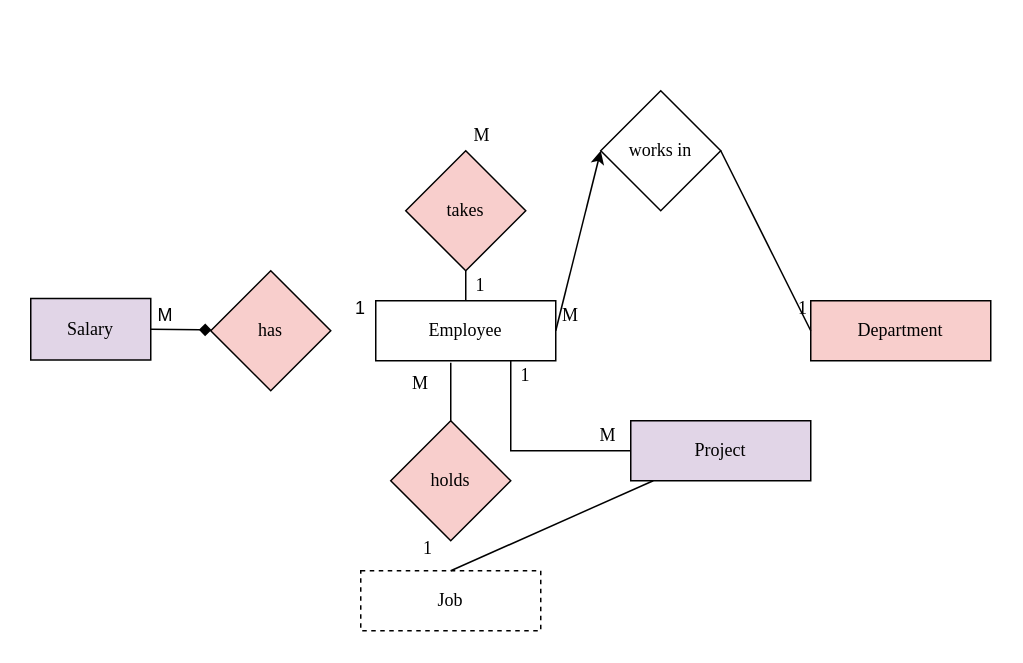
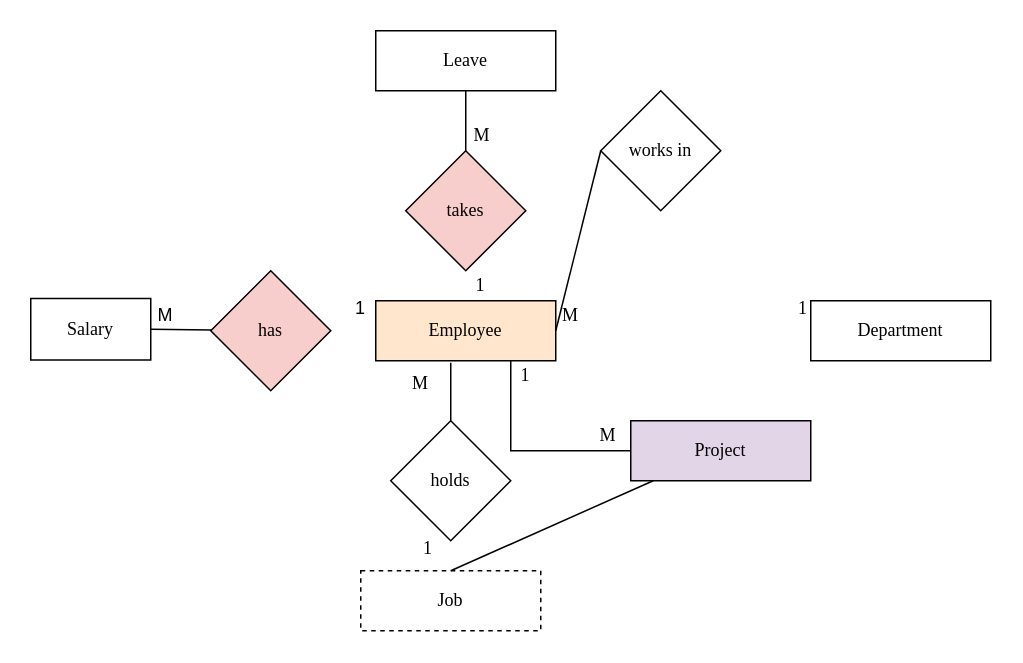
  <mxCell id="0" />
  <mxCell id="1" parent="0" />
- <mxCell id="2" value="Employee" style="rounded=0;whiteSpace=wrap;html=1;fontFamily=Times New Roman;fontStyle=0" parent="1" vertex="1"><mxGeometry x="250" y="200" width="120" height="40" as="geometry" /></mxCell>
- <mxCell id="3" value="Department" style="rounded=0;whiteSpace=wrap;html=1;fontFamily=Times New Roman;fontStyle=0;fillColor=#f8cecc;" parent="1" vertex="1"><mxGeometry x="540" y="200" width="120" height="40" as="geometry" /></mxCell>
+ <mxCell id="2" value="Employee" style="rounded=0;whiteSpace=wrap;html=1;fontFamily=Times New Roman;fontStyle=0;fillColor=#ffe6cc;" parent="1" vertex="1"><mxGeometry x="250" y="200" width="120" height="40" as="geometry" /></mxCell>
+ <mxCell id="3" value="Department" style="rounded=0;whiteSpace=wrap;html=1;fontFamily=Times New Roman;fontStyle=0" parent="1" vertex="1"><mxGeometry x="540" y="200" width="120" height="40" as="geometry" /></mxCell>
  <mxCell id="4" value="Job" style="rounded=0;whiteSpace=wrap;html=1;fontFamily=Times New Roman;fontStyle=0;dashed=1;" parent="1" vertex="1"><mxGeometry x="240" y="380" width="120" height="40" as="geometry" /></mxCell>
+ <mxCell id="5" value="&lt;span&gt;&lt;font&gt;Leave&lt;/font&gt;&lt;/span&gt;" style="rounded=0;whiteSpace=wrap;html=1;fontFamily=Times New Roman;fontStyle=0" parent="1" vertex="1"><mxGeometry x="250" y="20" width="120" height="40" as="geometry" /></mxCell>
  <mxCell id="6" value="works in" style="rhombus;whiteSpace=wrap;html=1;fontFamily=Times New Roman;fontStyle=0" parent="1" vertex="1"><mxGeometry x="400" y="60" width="80" height="80" as="geometry" /></mxCell>
- <mxCell id="7" value="holds" style="rhombus;whiteSpace=wrap;html=1;fontFamily=Times New Roman;fontStyle=0;fillColor=#f8cecc;" parent="1" vertex="1"><mxGeometry x="260" y="280" width="80" height="80" as="geometry" /></mxCell>
+ <mxCell id="7" value="holds" style="rhombus;whiteSpace=wrap;html=1;fontFamily=Times New Roman;fontStyle=0" parent="1" vertex="1"><mxGeometry x="260" y="280" width="80" height="80" as="geometry" /></mxCell>
  <mxCell id="8" value="takes" style="rhombus;whiteSpace=wrap;html=1;fontFamily=Times New Roman;fontStyle=0;fillColor=#f8cecc;" parent="1" vertex="1"><mxGeometry x="270" y="100" width="80" height="80" as="geometry" /></mxCell>
- <mxCell id="9" value="" style="endArrow=classic;html=1;rounded=0;exitX=1;exitY=0.5;exitDx=0;exitDy=0;entryX=0;entryY=0.5;entryDx=0;entryDy=0;fontFamily=Times New Roman;fontStyle=0;" parent="1" source="2" target="6" edge="1"><mxGeometry width="50" height="50" relative="1" as="geometry"><mxPoint x="450" y="300" as="sourcePoint" /><mxPoint x="500" y="250" as="targetPoint" /></mxGeometry></mxCell>
+ <mxCell id="9" value="" style="endArrow=none;html=1;rounded=0;exitX=1;exitY=0.5;exitDx=0;exitDy=0;entryX=0;entryY=0.5;entryDx=0;entryDy=0;fontFamily=Times New Roman;fontStyle=0" parent="1" source="2" target="6" edge="1"><mxGeometry width="50" height="50" relative="1" as="geometry"><mxPoint x="450" y="300" as="sourcePoint" /><mxPoint x="500" y="250" as="targetPoint" /></mxGeometry></mxCell>
  <mxCell id="10" value="" style="endArrow=none;html=1;rounded=0;entryX=0.7;entryY=0.047;entryDx=0;entryDy=0;entryPerimeter=0;exitX=0.5;exitY=0;exitDx=0;exitDy=0;fontFamily=Times New Roman;fontStyle=0" parent="1" source="7" target="17" edge="1"><mxGeometry width="50" height="50" relative="1" as="geometry"><mxPoint x="110" y="240" as="sourcePoint" /><mxPoint x="160" y="190" as="targetPoint" /><Array as="points"><mxPoint x="300" y="280" /></Array></mxGeometry></mxCell>
- <mxCell id="11" value="" style="endArrow=none;html=1;rounded=0;entryX=1;entryY=0.5;entryDx=0;entryDy=0;exitX=0;exitY=0.5;exitDx=0;exitDy=0;fontFamily=Times New Roman;fontStyle=0" parent="1" source="3" target="6" edge="1"><mxGeometry width="50" height="50" relative="1" as="geometry"><mxPoint x="590" y="330" as="sourcePoint" /><mxPoint x="640" y="280" as="targetPoint" /></mxGeometry></mxCell>
- <mxCell id="13" value="" style="endArrow=none;html=1;rounded=0;entryX=0.5;entryY=1;entryDx=0;entryDy=0;exitX=0.5;exitY=0;exitDx=0;exitDy=0;fontFamily=Times New Roman;fontStyle=0" parent="1" source="2" target="8" edge="1"><mxGeometry width="50" height="50" relative="1" as="geometry"><mxPoint x="570" y="140" as="sourcePoint" /><mxPoint x="620" y="90" as="targetPoint" /></mxGeometry></mxCell>
+ <mxCell id="12" value="" style="endArrow=none;html=1;rounded=0;entryX=0.5;entryY=1;entryDx=0;entryDy=0;exitX=0.5;exitY=0;exitDx=0;exitDy=0;fontFamily=Times New Roman;fontStyle=0" parent="1" source="8" target="5" edge="1"><mxGeometry width="50" height="50" relative="1" as="geometry"><mxPoint x="530" y="160" as="sourcePoint" /><mxPoint x="580" y="110" as="targetPoint" /></mxGeometry></mxCell>
  <mxCell id="14" value="" style="endArrow=none;html=1;rounded=0;exitX=0.5;exitY=0;exitDx=0;exitDy=0;fontFamily=Times New Roman;fontStyle=0;" parent="1" source="4" target="27" edge="1"><mxGeometry width="50" height="50" relative="1" as="geometry"><mxPoint x="280" y="390" as="sourcePoint" /><mxPoint x="330" y="340" as="targetPoint" /></mxGeometry></mxCell>
  <mxCell id="15" value="M" style="text;html=1;align=center;verticalAlign=middle;whiteSpace=wrap;rounded=0;fontFamily=Times New Roman;fontStyle=0" parent="1" vertex="1"><mxGeometry x="370" y="200" width="20" height="20" as="geometry" /></mxCell>
  <mxCell id="16" value="1" style="text;html=1;align=center;verticalAlign=middle;whiteSpace=wrap;rounded=0;fontFamily=Times New Roman;fontStyle=0" parent="1" vertex="1"><mxGeometry x="510" y="185" width="50" height="40" as="geometry" /></mxCell>
  <mxCell id="17" value="M" style="text;html=1;align=center;verticalAlign=middle;whiteSpace=wrap;rounded=0;fontFamily=Times New Roman;fontStyle=0" parent="1" vertex="1"><mxGeometry x="230" y="240" width="100" height="30" as="geometry" /></mxCell>
  <mxCell id="18" value="1" style="text;html=1;align=center;verticalAlign=middle;whiteSpace=wrap;rounded=0;fontFamily=Times New Roman;fontStyle=0" parent="1" vertex="1"><mxGeometry x="260" y="350" width="50" height="30" as="geometry" /></mxCell>
  <mxCell id="19" value="1" style="text;html=1;align=center;verticalAlign=middle;whiteSpace=wrap;rounded=0;fontFamily=Times New Roman;fontStyle=0" parent="1" vertex="1"><mxGeometry x="300" y="170" width="40" height="40" as="geometry" /></mxCell>
  <mxCell id="20" value="M" style="text;html=1;align=center;verticalAlign=middle;whiteSpace=wrap;rounded=0;fontFamily=Times New Roman;fontStyle=0" parent="1" vertex="1"><mxGeometry x="320" y="80" height="20" as="geometry" /></mxCell>
  <mxCell id="21" value="has" style="rhombus;whiteSpace=wrap;html=1;fontFamily=Times New Roman;fontStyle=0;fillColor=#f8cecc;" parent="1" vertex="1"><mxGeometry x="140" y="180" width="80" height="80" as="geometry" /></mxCell>
- <mxCell id="22" value="" style="endArrow=diamond;html=1;rounded=0;exitX=1;exitY=0.5;exitDx=0;exitDy=0;fontFamily=Times New Roman;fontStyle=0;" parent="1" source="23" target="21" edge="1"><mxGeometry width="50" height="50" relative="1" as="geometry"><mxPoint x="140" y="110" as="sourcePoint" /><mxPoint x="190" y="60" as="targetPoint" /></mxGeometry></mxCell>
- <mxCell id="23" value="Salary" style="rounded=0;whiteSpace=wrap;html=1;fontFamily=Times New Roman;fontStyle=0;fillColor=#e1d5e7;" parent="1" vertex="1"><mxGeometry x="20" y="198.5" width="80" height="41" as="geometry" /></mxCell>
+ <mxCell id="22" value="" style="endArrow=none;html=1;rounded=0;exitX=1;exitY=0.5;exitDx=0;exitDy=0;fontFamily=Times New Roman;fontStyle=0" parent="1" source="23" target="21" edge="1"><mxGeometry width="50" height="50" relative="1" as="geometry"><mxPoint x="140" y="110" as="sourcePoint" /><mxPoint x="190" y="60" as="targetPoint" /></mxGeometry></mxCell>
+ <mxCell id="23" value="Salary" style="rounded=0;whiteSpace=wrap;html=1;fontFamily=Times New Roman;fontStyle=0" parent="1" vertex="1"><mxGeometry x="20" y="198.5" width="80" height="41" as="geometry" /></mxCell>
  <mxCell id="24" value="1" style="text;html=1;align=center;verticalAlign=middle;whiteSpace=wrap;rounded=0;" parent="1" vertex="1"><mxGeometry x="210" y="190" width="60" height="30" as="geometry" /></mxCell>
  <mxCell id="25" value="M" style="text;html=1;align=center;verticalAlign=middle;whiteSpace=wrap;rounded=0;" parent="1" vertex="1"><mxGeometry x="80" y="195" width="60" height="30" as="geometry" /></mxCell>
  <mxCell id="26" value="" style="endArrow=none;html=1;rounded=0;entryX=0.75;entryY=1;entryDx=0;entryDy=0;fontFamily=Times New Roman;fontStyle=0" parent="1" target="2" edge="1"><mxGeometry width="50" height="50" relative="1" as="geometry"><mxPoint x="420" y="300" as="sourcePoint" /><mxPoint x="300" y="270" as="targetPoint" /><Array as="points"><mxPoint x="340" y="300" /></Array></mxGeometry></mxCell>
  <mxCell id="27" value="Project" style="rounded=0;whiteSpace=wrap;html=1;fontFamily=Times New Roman;fontStyle=0;fillColor=#e1d5e7;" parent="1" vertex="1"><mxGeometry x="420" y="280" width="120" height="40" as="geometry" /></mxCell>
  <mxCell id="28" value="1" style="text;html=1;align=center;verticalAlign=middle;whiteSpace=wrap;rounded=0;fontFamily=Times New Roman;fontStyle=0" parent="1" vertex="1"><mxGeometry x="340" y="240" width="20" height="20" as="geometry" /></mxCell>
  <mxCell id="29" value="M" style="text;html=1;align=center;verticalAlign=middle;whiteSpace=wrap;rounded=0;fontFamily=Times New Roman;fontStyle=0" parent="1" vertex="1"><mxGeometry x="395" y="280" width="20" height="20" as="geometry" /></mxCell>
